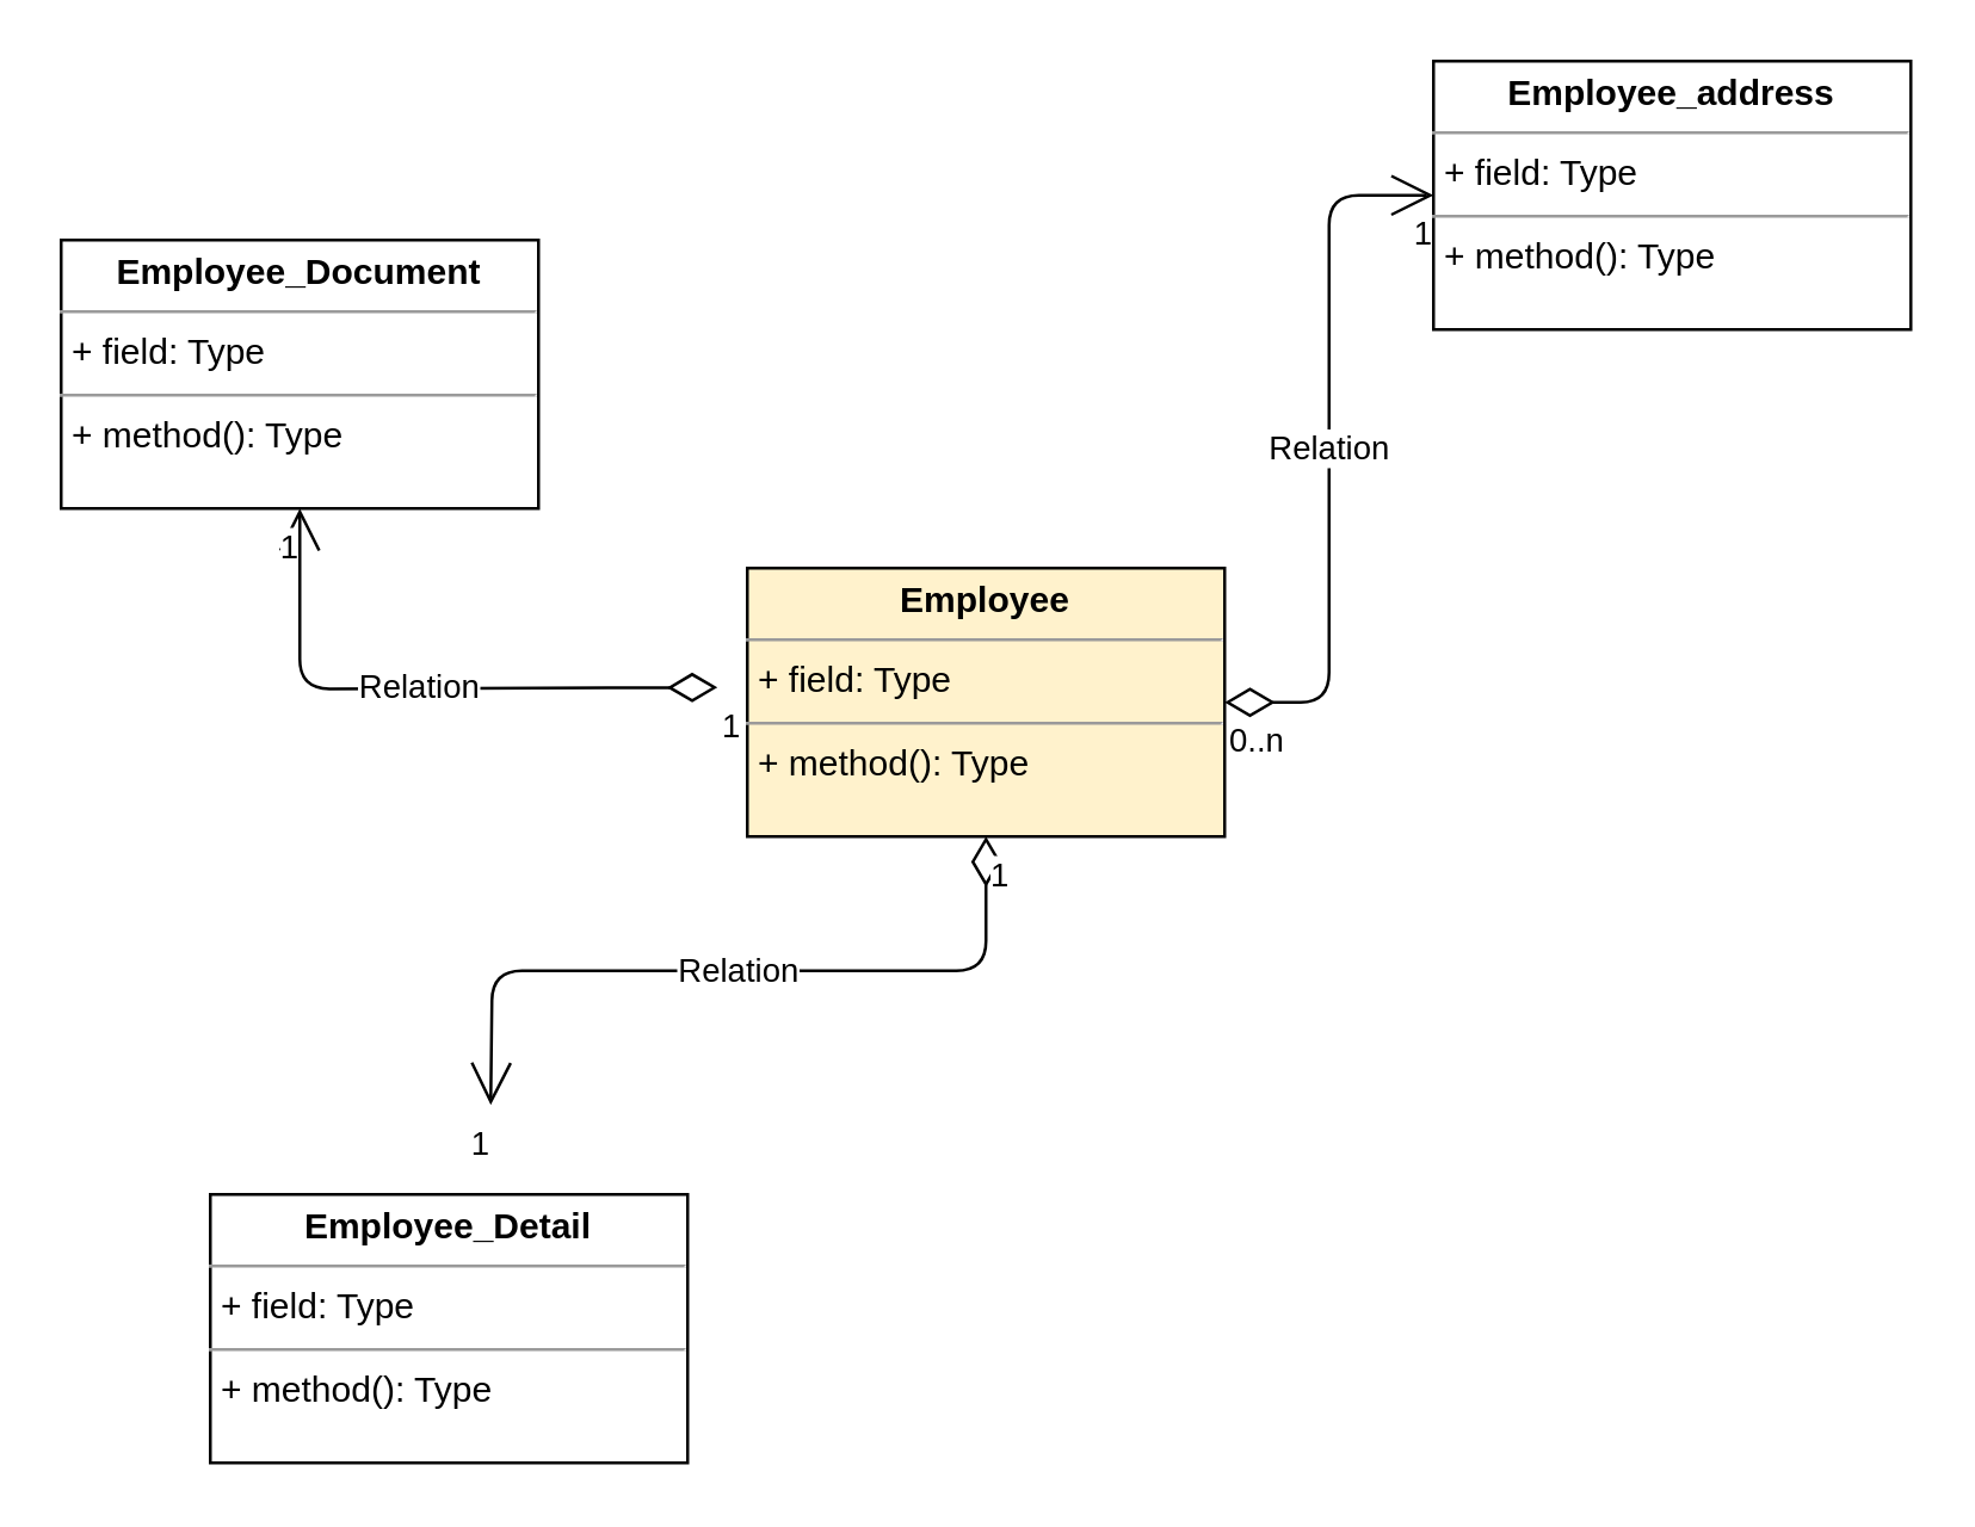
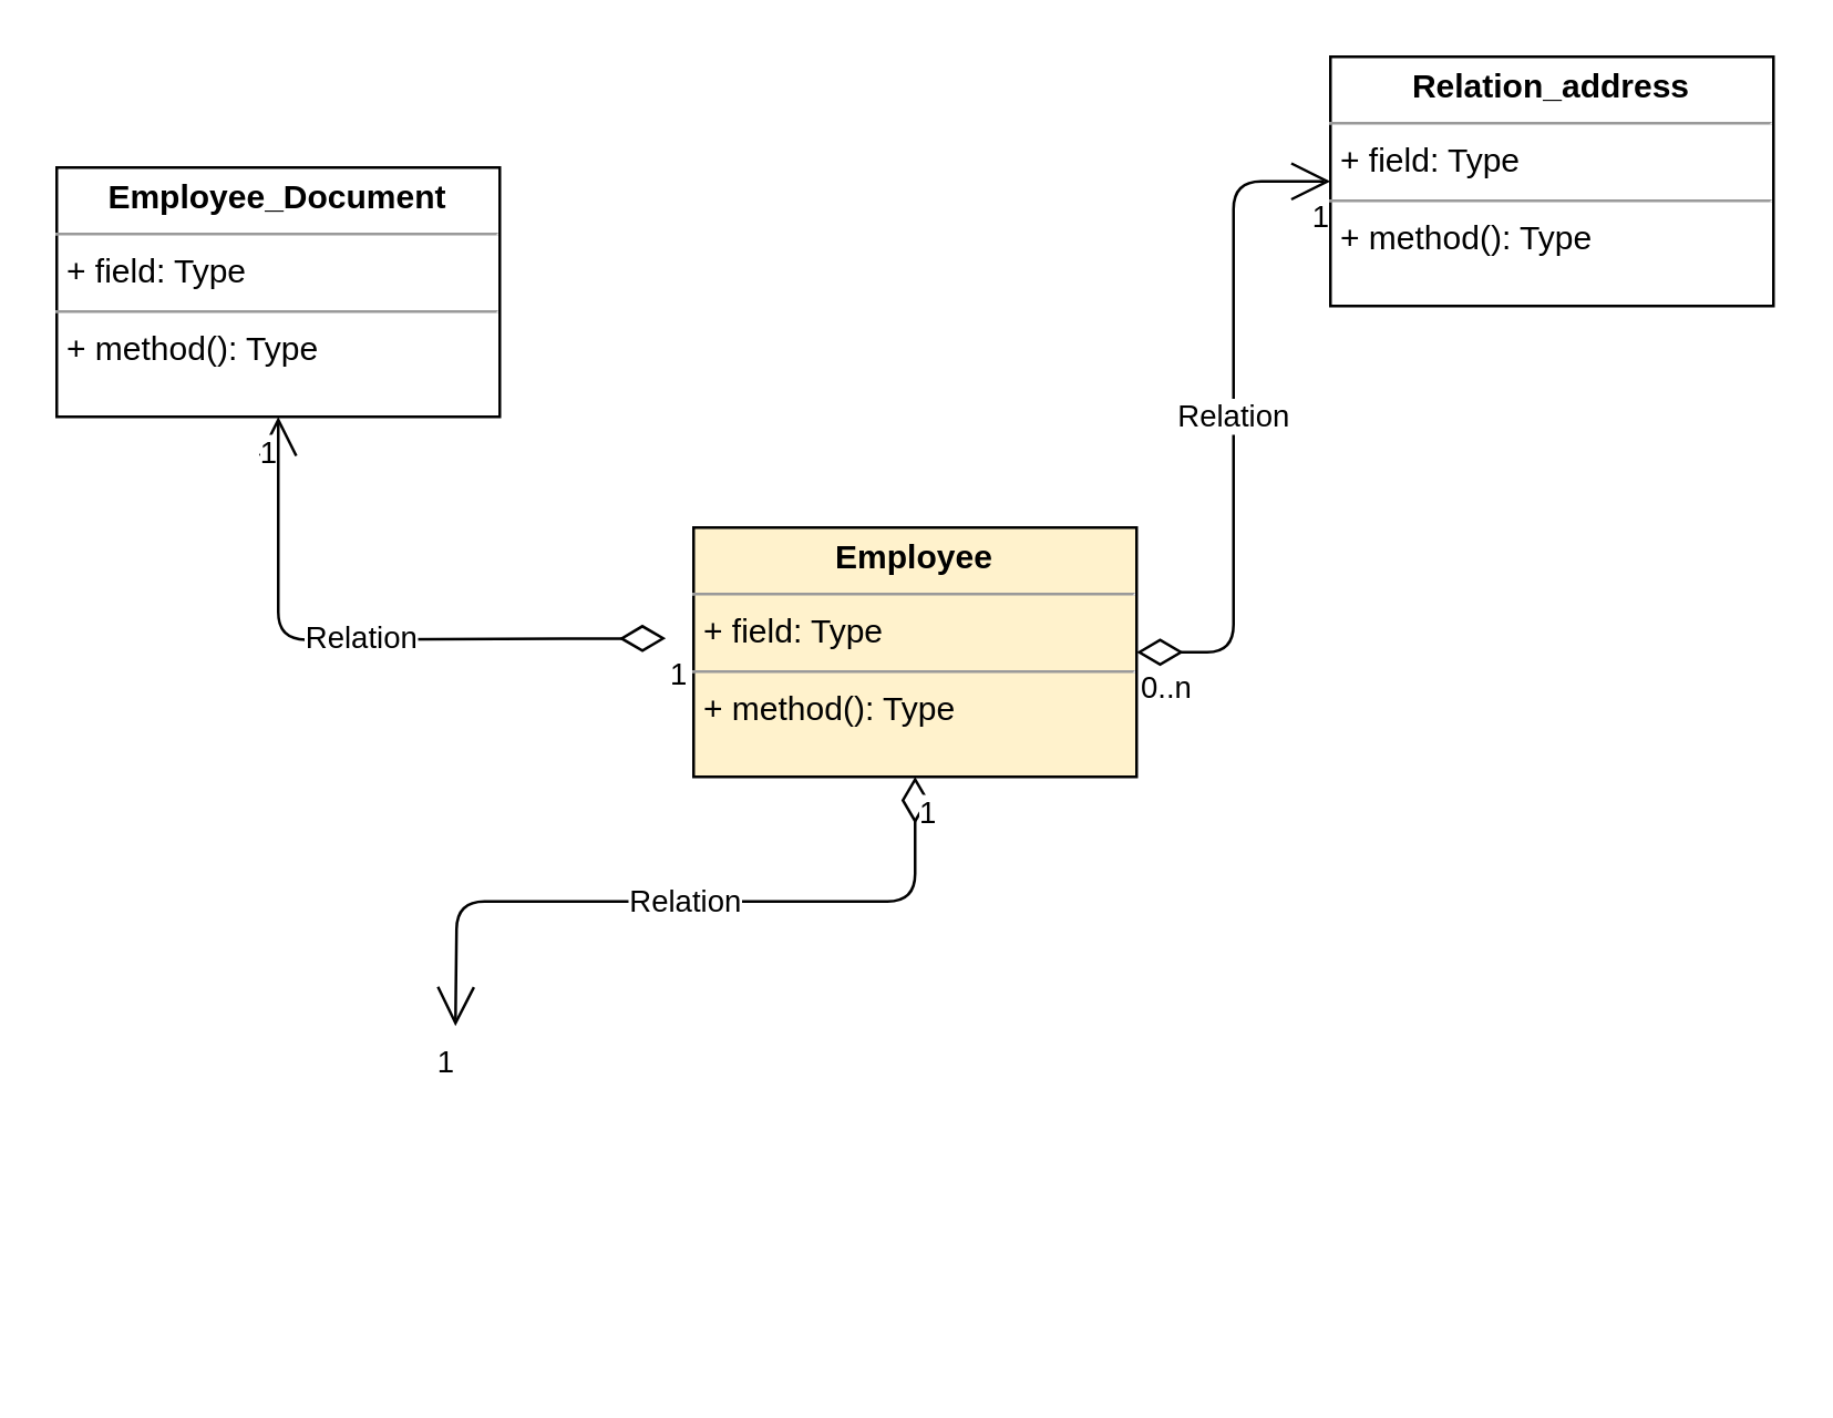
  <mxCell id="0" />
  <mxCell id="1" parent="0" />
  <mxCell id="2" value="&lt;p style=&quot;margin: 0px ; margin-top: 4px ; text-align: center&quot;&gt;&lt;b&gt;Employee&lt;/b&gt;&lt;/p&gt;&lt;hr size=&quot;1&quot;&gt;&lt;p style=&quot;margin: 0px ; margin-left: 4px&quot;&gt;+ field: Type&lt;/p&gt;&lt;hr size=&quot;1&quot;&gt;&lt;p style=&quot;margin: 0px ; margin-left: 4px&quot;&gt;+ method(): Type&lt;/p&gt;" style="verticalAlign=top;align=left;overflow=fill;fontSize=12;fontFamily=Helvetica;html=1;fillColor=#fff2cc;" vertex="1" parent="1"><mxGeometry x="250" y="190" width="160" height="90" as="geometry" /></mxCell>
- <mxCell id="3" value="&lt;p style=&quot;margin: 0px ; margin-top: 4px ; text-align: center&quot;&gt;&lt;b&gt;Employee_address&lt;/b&gt;&lt;/p&gt;&lt;hr size=&quot;1&quot;&gt;&lt;p style=&quot;margin: 0px ; margin-left: 4px&quot;&gt;+ field: Type&lt;/p&gt;&lt;hr size=&quot;1&quot;&gt;&lt;p style=&quot;margin: 0px ; margin-left: 4px&quot;&gt;+ method(): Type&lt;/p&gt;" style="verticalAlign=top;align=left;overflow=fill;fontSize=12;fontFamily=Helvetica;html=1;" vertex="1" parent="1"><mxGeometry x="480" y="20" width="160" height="90" as="geometry" /></mxCell>
- <mxCell id="4" value="&lt;p style=&quot;margin: 0px ; margin-top: 4px ; text-align: center&quot;&gt;&lt;b&gt;Employee_Detail&lt;/b&gt;&lt;/p&gt;&lt;hr size=&quot;1&quot;&gt;&lt;p style=&quot;margin: 0px ; margin-left: 4px&quot;&gt;+ field: Type&lt;/p&gt;&lt;hr size=&quot;1&quot;&gt;&lt;p style=&quot;margin: 0px ; margin-left: 4px&quot;&gt;+ method(): Type&lt;/p&gt;" style="verticalAlign=top;align=left;overflow=fill;fontSize=12;fontFamily=Helvetica;html=1;" vertex="1" parent="1"><mxGeometry x="70" y="400" width="160" height="90" as="geometry" /></mxCell>
- <mxCell id="5" value="&lt;p style=&quot;margin: 0px ; margin-top: 4px ; text-align: center&quot;&gt;&lt;b&gt;Employee_Document&lt;/b&gt;&lt;/p&gt;&lt;hr size=&quot;1&quot;&gt;&lt;p style=&quot;margin: 0px ; margin-left: 4px&quot;&gt;+ field: Type&lt;/p&gt;&lt;hr size=&quot;1&quot;&gt;&lt;p style=&quot;margin: 0px ; margin-left: 4px&quot;&gt;+ method(): Type&lt;/p&gt;" style="verticalAlign=top;align=left;overflow=fill;fontSize=12;fontFamily=Helvetica;html=1;" vertex="1" parent="1"><mxGeometry x="20" y="80" width="160" height="90" as="geometry" /></mxCell>
+ <mxCell id="3" value="&lt;p style=&quot;margin: 0px ; margin-top: 4px ; text-align: center&quot;&gt;&lt;b&gt;Relation_address&lt;/b&gt;&lt;/p&gt;&lt;hr size=&quot;1&quot;&gt;&lt;p style=&quot;margin: 0px ; margin-left: 4px&quot;&gt;+ field: Type&lt;/p&gt;&lt;hr size=&quot;1&quot;&gt;&lt;p style=&quot;margin: 0px ; margin-left: 4px&quot;&gt;+ method(): Type&lt;/p&gt;" style="verticalAlign=top;align=left;overflow=fill;fontSize=12;fontFamily=Helvetica;html=1;" vertex="1" parent="1"><mxGeometry x="480" y="20" width="160" height="90" as="geometry" /></mxCell>
+ <mxCell id="5" value="&lt;p style=&quot;margin: 0px ; margin-top: 4px ; text-align: center&quot;&gt;&lt;b&gt;Employee_Document&lt;/b&gt;&lt;/p&gt;&lt;hr size=&quot;1&quot;&gt;&lt;p style=&quot;margin: 0px ; margin-left: 4px&quot;&gt;+ field: Type&lt;/p&gt;&lt;hr size=&quot;1&quot;&gt;&lt;p style=&quot;margin: 0px ; margin-left: 4px&quot;&gt;+ method(): Type&lt;/p&gt;" style="verticalAlign=top;align=left;overflow=fill;fontSize=12;fontFamily=Helvetica;html=1;" vertex="1" parent="1"><mxGeometry x="20" y="60" width="160" height="90" as="geometry" /></mxCell>
  <mxCell id="6" value="Relation" style="endArrow=open;html=1;endSize=12;startArrow=diamondThin;startSize=14;startFill=0;edgeStyle=orthogonalEdgeStyle;entryX=0;entryY=0.5;entryDx=0;entryDy=0;" edge="1" parent="1" source="2" target="3"><mxGeometry relative="1" as="geometry"><mxPoint x="180" y="105" as="sourcePoint" /><mxPoint x="340" y="105" as="targetPoint" /></mxGeometry></mxCell>
  <mxCell id="7" value="0..n" style="edgeLabel;resizable=0;html=1;align=left;verticalAlign=top;" connectable="0" vertex="1" parent="6"><mxGeometry x="-1" relative="1" as="geometry" /></mxCell>
  <mxCell id="8" value="1" style="edgeLabel;resizable=0;html=1;align=right;verticalAlign=top;" connectable="0" vertex="1" parent="6"><mxGeometry x="1" relative="1" as="geometry" /></mxCell>
  <mxCell id="9" value="Relation" style="endArrow=open;html=1;endSize=12;startArrow=diamondThin;startSize=14;startFill=0;edgeStyle=orthogonalEdgeStyle;exitX=0.5;exitY=1;exitDx=0;exitDy=0;" edge="1" parent="1" source="2"><mxGeometry relative="1" as="geometry"><mxPoint x="250" y="540" as="sourcePoint" /><mxPoint x="164" y="370" as="targetPoint" /></mxGeometry></mxCell>
  <mxCell id="10" value="1" style="edgeLabel;resizable=0;html=1;align=left;verticalAlign=top;" connectable="0" vertex="1" parent="9"><mxGeometry x="-1" relative="1" as="geometry" /></mxCell>
  <mxCell id="11" value="1" style="edgeLabel;resizable=0;html=1;align=right;verticalAlign=top;" connectable="0" vertex="1" parent="9"><mxGeometry x="1" relative="1" as="geometry" /></mxCell>
  <mxCell id="12" value="Relation" style="endArrow=open;html=1;endSize=12;startArrow=diamondThin;startSize=14;startFill=0;edgeStyle=orthogonalEdgeStyle;entryX=0.5;entryY=1;entryDx=0;entryDy=0;" edge="1" parent="1" target="5"><mxGeometry relative="1" as="geometry"><mxPoint x="240" y="230" as="sourcePoint" /><mxPoint x="410" y="540" as="targetPoint" /></mxGeometry></mxCell>
  <mxCell id="13" value="1" style="edgeLabel;resizable=0;html=1;align=left;verticalAlign=top;" connectable="0" vertex="1" parent="12"><mxGeometry x="-1" relative="1" as="geometry" /></mxCell>
  <mxCell id="14" value="1" style="edgeLabel;resizable=0;html=1;align=right;verticalAlign=top;" connectable="0" vertex="1" parent="12"><mxGeometry x="1" relative="1" as="geometry" /></mxCell>
